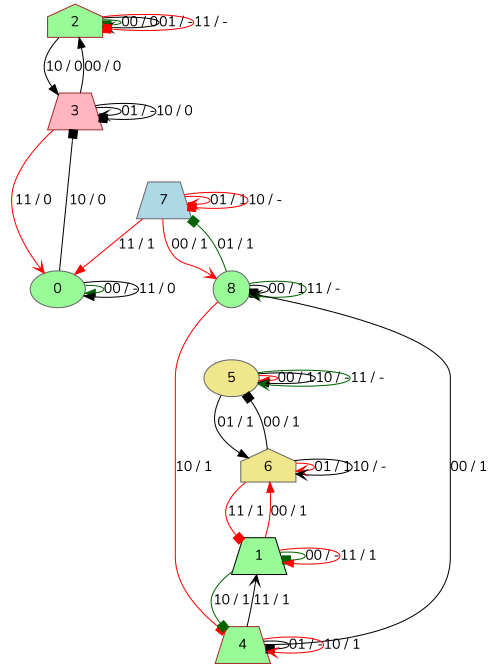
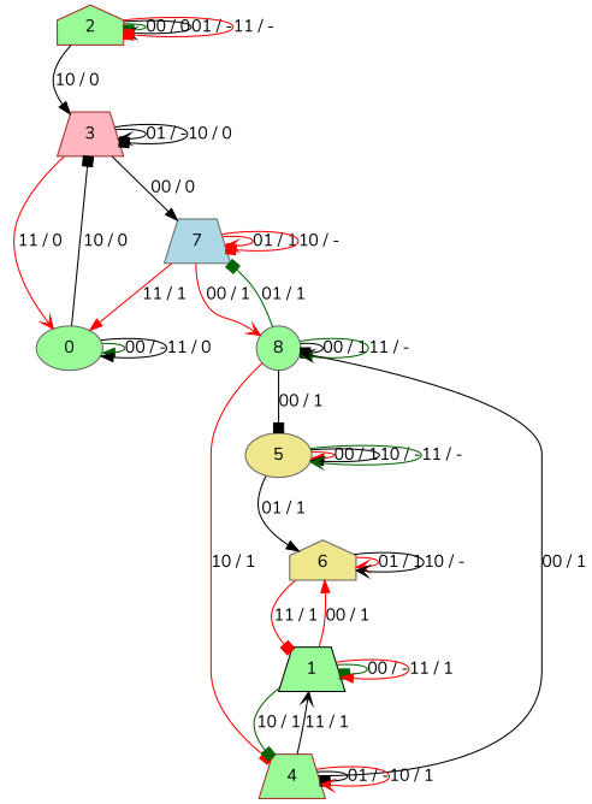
  digraph {
    fontname=Nunito
    node [color=gray40 fillcolor=palegreen fontname=Nunito shape=trapezium style=filled]
    edge [arrowhead=box color=black fontname=Nunito]
    2 [color=brown shape=house]
    3 [color=brown fillcolor=lightpink]
    0 [shape=ellipse]
    7 [fillcolor=lightblue]
    8 [shape=circle]
    1 [color=black]
    4 [color=brown]
    6 [fillcolor=khaki shape=house]
    5 [fillcolor=khaki shape=ellipse]
    2 -> 2 [color=darkgreen label="00 / 0"]
    2 -> 2 [arrowhead=vee label="01 / -"]
    2 -> 2 [color=red label="11 / -"]
    2 -> 3 [arrowhead=normal label="10 / 0"]
-   3 -> 2 [arrowhead=normal label="00 / 0"]
+   3 -> 7 [arrowhead=normal label="00 / 0"]
    3 -> 3 [arrowhead=vee label="01 / -"]
    3 -> 3 [label="10 / 0"]
    3 -> 0 [arrowhead=vee color=red label="11 / 0"]
    0 -> 3 [label="10 / 0"]
    0 -> 0 [arrowhead=normal color=darkgreen label="00 / -"]
    0 -> 0 [arrowhead=normal label="11 / 0"]
    7 -> 0 [arrowhead=normal color=red label="11 / 1"]
    7 -> 7 [arrowhead=vee color=red label="01 / 1"]
    7 -> 7 [color=red label="10 / -"]
    7 -> 8 [arrowhead=vee color=red label="00 / 1"]
    8 -> 7 [color=darkgreen label="01 / 1"]
    8 -> 8 [label="00 / 1"]
    8 -> 8 [arrowhead=normal color=darkgreen label="11 / -"]
    8 -> 4 [color=red label="10 / 1"]
    1 -> 1 [color=darkgreen label="00 / -"]
    1 -> 1 [arrowhead=normal color=red label="11 / 1"]
    1 -> 4 [color=darkgreen label="10 / 1"]
    1 -> 6 [arrowhead=normal color=red label="00 / 1"]
    4 -> 8 [arrowhead=vee label="00 / 1"]
    4 -> 1 [arrowhead=vee label="11 / 1"]
    4 -> 4 [label="01 / -"]
    4 -> 4 [arrowhead=vee color=red label="10 / 1"]
    6 -> 1 [color=red label="11 / 1"]
    6 -> 6 [arrowhead=vee color=red label="01 / 1"]
    6 -> 6 [arrowhead=vee label="10 / -"]
-   6 -> 5 [label="00 / 1"]
+   8 -> 5 [label="00 / 1"]
    5 -> 6 [arrowhead=normal label="01 / 1"]
    5 -> 5 [arrowhead=normal color=red label="00 / 1"]
    5 -> 5 [arrowhead=normal label="10 / -"]
    5 -> 5 [arrowhead=vee color=darkgreen label="11 / -"]
  }
